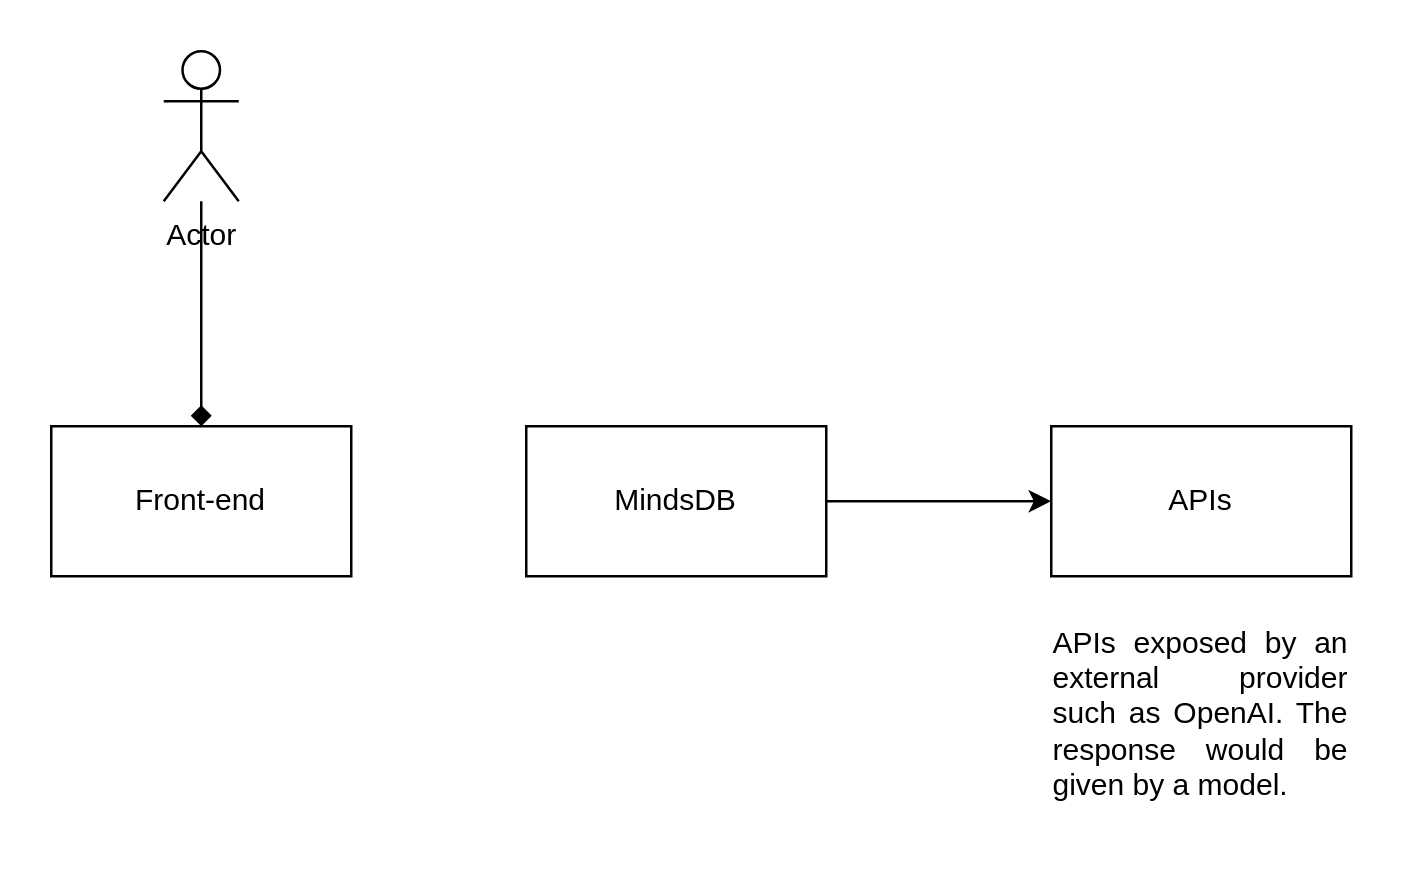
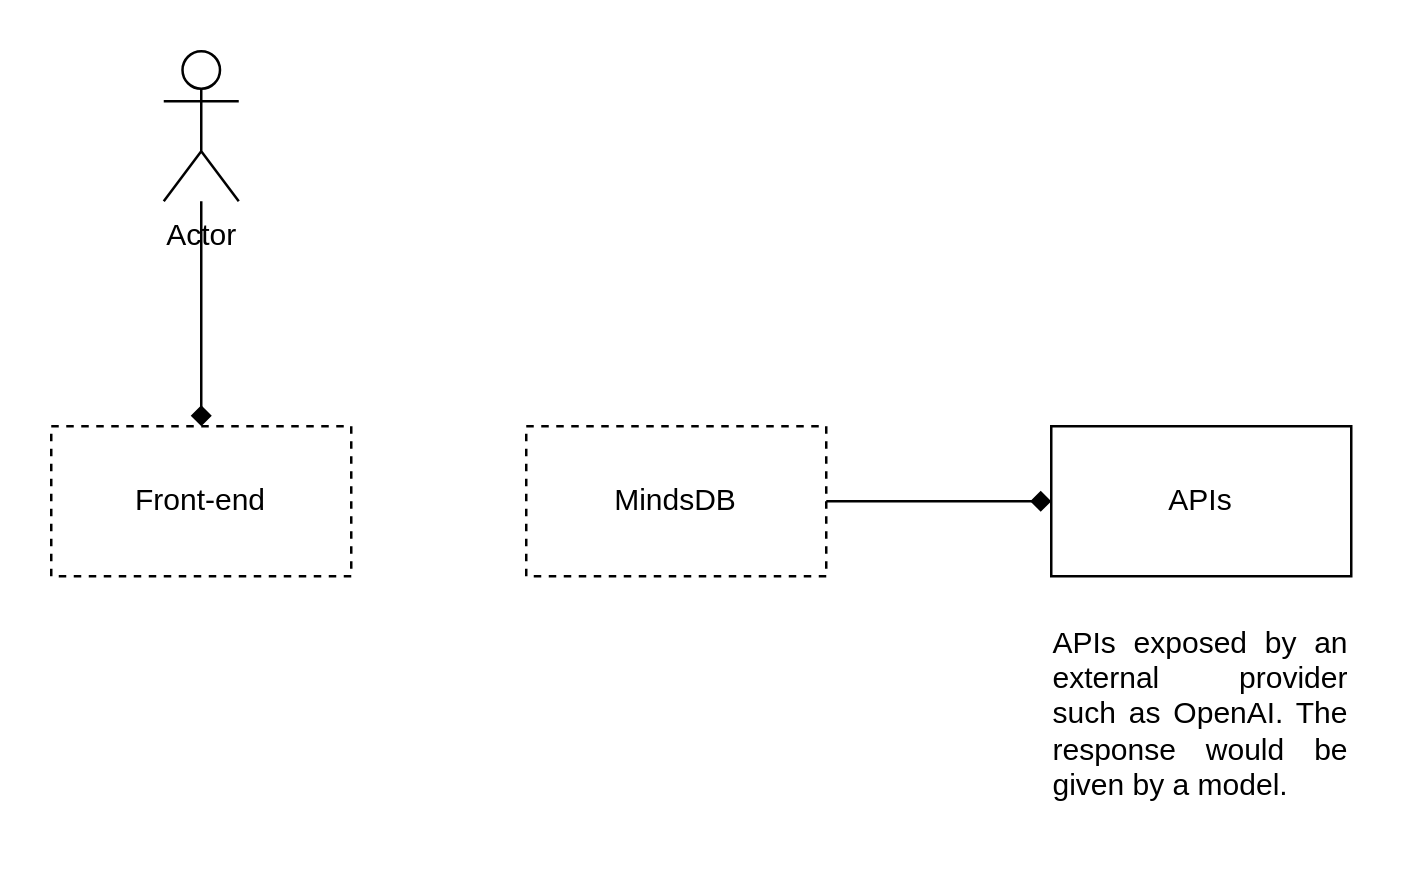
  <mxCell id="0" />
  <mxCell id="1" parent="0" />
- <mxCell id="2" value="Front-end" style="rounded=0;whiteSpace=wrap;html=1;fillColor=none;" vertex="1" parent="1"><mxGeometry x="20" y="170" width="120" height="60" as="geometry" /></mxCell>
+ <mxCell id="2" value="Front-end" style="rounded=0;whiteSpace=wrap;html=1;fillColor=none;dashed=1;" vertex="1" parent="1"><mxGeometry x="20" y="170" width="120" height="60" as="geometry" /></mxCell>
  <mxCell id="3" value="" style="edgeStyle=orthogonalEdgeStyle;rounded=0;orthogonalLoop=1;jettySize=auto;html=1;endArrow=diamond;" edge="1" parent="1" source="4" target="2"><mxGeometry relative="1" as="geometry" /></mxCell>
  <mxCell id="4" value="Actor" style="shape=umlActor;verticalLabelPosition=bottom;verticalAlign=top;html=1;outlineConnect=0;" vertex="1" parent="1"><mxGeometry x="65" y="20" width="30" height="60" as="geometry" /></mxCell>
- <mxCell id="5" value="" style="edgeStyle=orthogonalEdgeStyle;rounded=0;orthogonalLoop=1;jettySize=auto;html=1;" edge="1" parent="1" source="6" target="7"><mxGeometry relative="1" as="geometry" /></mxCell>
- <mxCell id="6" value="MindsDB" style="rounded=0;whiteSpace=wrap;html=1;fillColor=none;" vertex="1" parent="1"><mxGeometry x="210" y="170" width="120" height="60" as="geometry" /></mxCell>
+ <mxCell id="5" value="" style="edgeStyle=orthogonalEdgeStyle;rounded=0;orthogonalLoop=1;jettySize=auto;html=1;endArrow=diamond;" edge="1" parent="1" source="6" target="7"><mxGeometry relative="1" as="geometry" /></mxCell>
+ <mxCell id="6" value="MindsDB" style="rounded=0;whiteSpace=wrap;html=1;fillColor=none;dashed=1;" vertex="1" parent="1"><mxGeometry x="210" y="170" width="120" height="60" as="geometry" /></mxCell>
  <mxCell id="7" value="APIs" style="rounded=0;whiteSpace=wrap;html=1;fillColor=none;" vertex="1" parent="1"><mxGeometry x="420" y="170" width="120" height="60" as="geometry" /></mxCell>
  <mxCell id="8" value="&lt;div style=&quot;text-align: justify;&quot;&gt;&lt;span style=&quot;background-color: initial;&quot;&gt;APIs exposed by an external provider such as OpenAI. The response would be given by a model.&amp;nbsp;&lt;/span&gt;&lt;/div&gt;" style="text;strokeColor=none;align=center;fillColor=none;html=1;verticalAlign=middle;whiteSpace=wrap;rounded=0;" vertex="1" parent="1"><mxGeometry x="420" y="240" width="120" height="90" as="geometry" /></mxCell>
